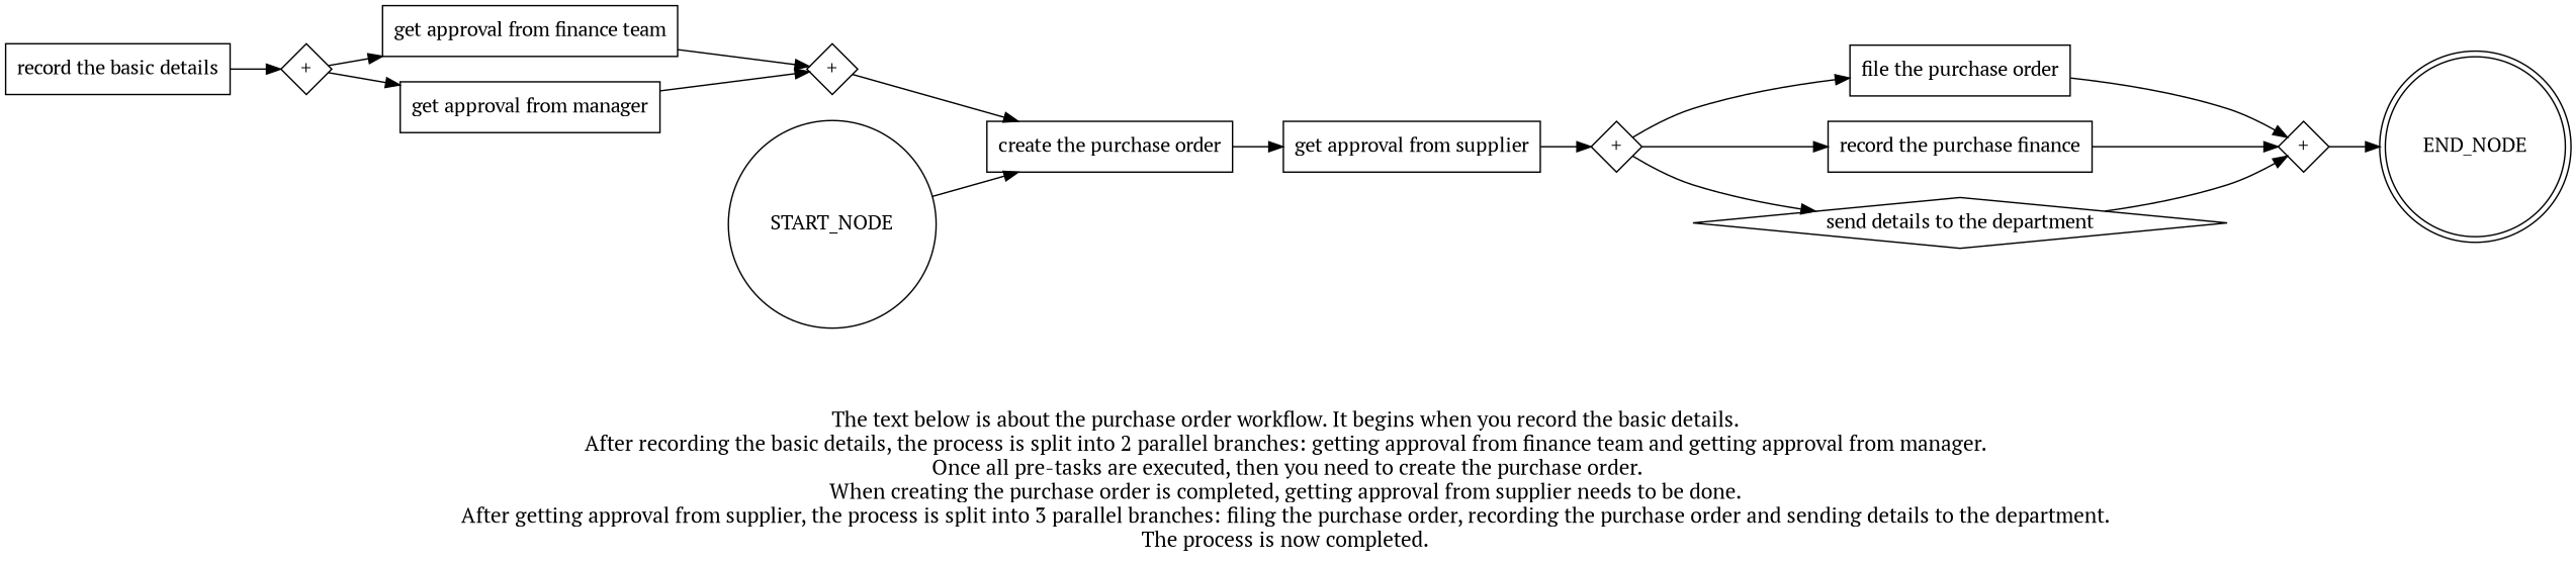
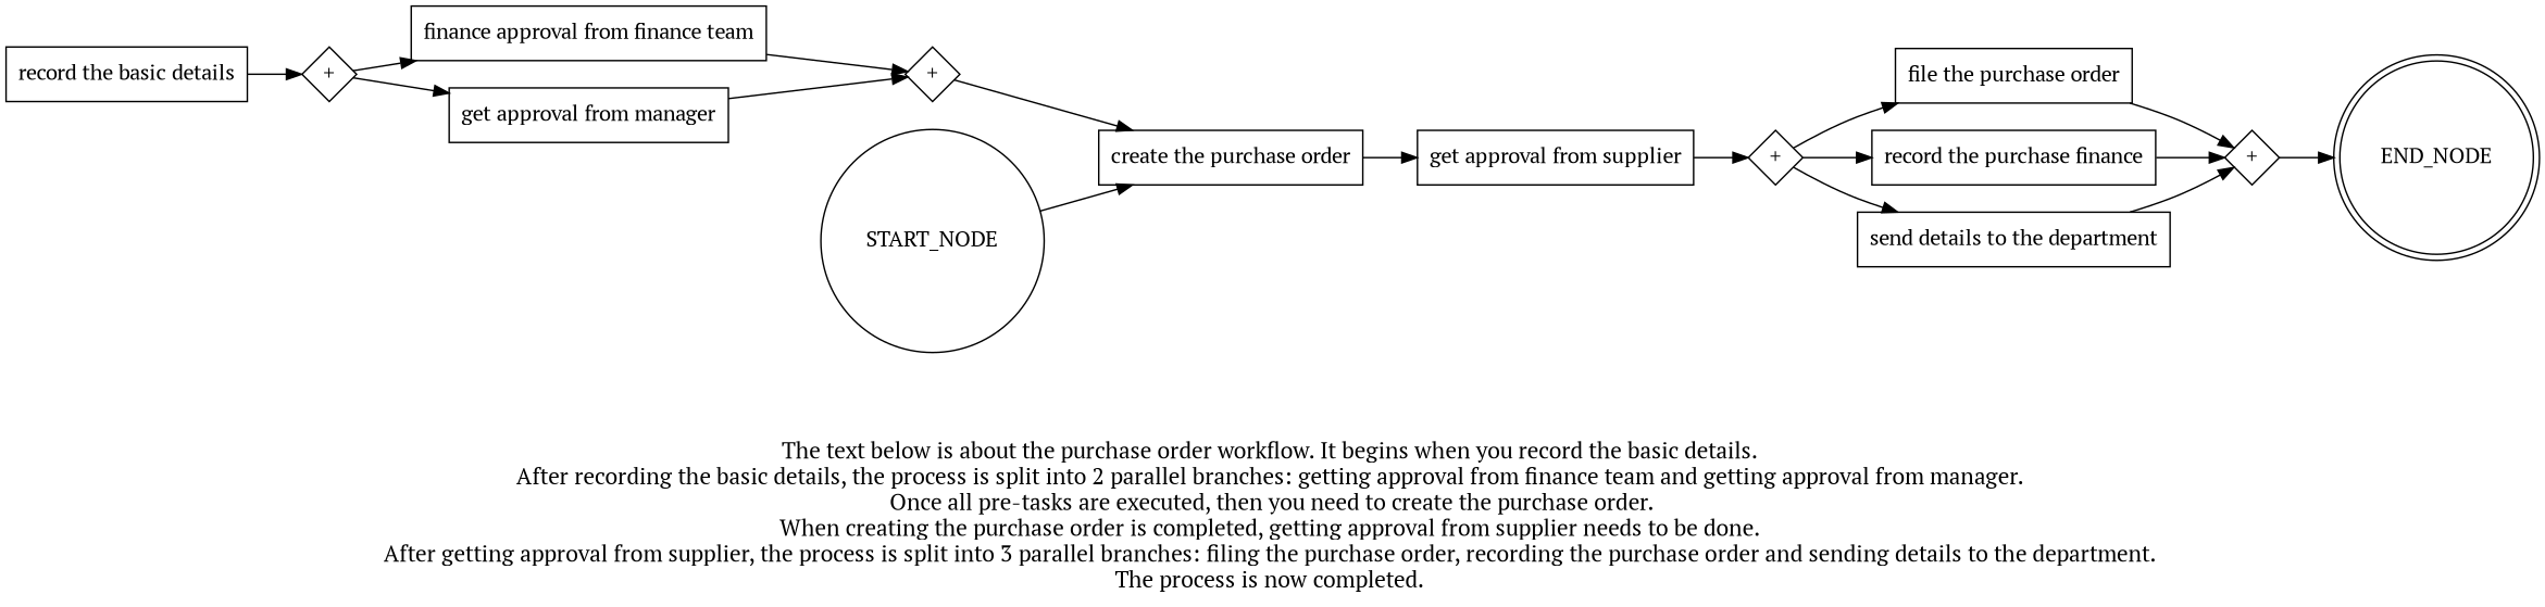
  digraph {
    fontname="PT Serif"
    fontsize=15
    label="\n\n\nThe text below is about the purchase order workflow. It begins when you record the basic details. \nAfter recording the basic details, the process is split into 2 parallel branches: getting approval from finance team and getting approval from manager. \nOnce all pre-tasks are executed, then you need to create the purchase order.\nWhen creating the purchase order is completed, getting approval from supplier needs to be done. \nAfter getting approval from supplier, the process is split into 3 parallel branches: filing the purchase order, recording the purchase order and sending details to the department. \nThe process is now completed. \n"
    rankdir=LR
    node [fontname="PT Serif" shape=box]
    edge [fontname="PT Serif"]
    "record the basic details"
    n2 [fixedsize=true label="+" shape=diamond width=0.5]
-   "get approval from finance team"
+   "get approval from finance team" [label="finance approval from finance team"]
    "get approval from manager"
    n5 [fixedsize=true label="+" shape=diamond width=0.5]
    "create the purchase order"
    "get approval from supplier"
    n8 [fixedsize=true label="+" shape=diamond width=0.5]
    "file the purchase order"
    n10 [label="record the purchase finance"]
-   "send details to the department" [shape=diamond]
+   "send details to the department"
    n12 [fixedsize=true label="+" shape=diamond width=0.5]
    END_NODE [shape=doublecircle width=0.2]
    START_NODE [shape=circle width=0.3]
    subgraph sub_1 {
      "record the basic details"
      n2
      "get approval from finance team"
      "get approval from manager"
      n5
      "create the purchase order"
      "get approval from supplier"
      n8
      "file the purchase order"
      n10
      "send details to the department"
      n12
    }
    "record the basic details" -> n2
    n2 -> "get approval from finance team"
    n2 -> "get approval from manager"
    "get approval from finance team" -> n5
    "get approval from manager" -> n5
    n5 -> "create the purchase order"
    "create the purchase order" -> "get approval from supplier"
    "get approval from supplier" -> n8
    n8 -> "file the purchase order"
    n8 -> n10
    n8 -> "send details to the department"
    "file the purchase order" -> n12
    n10 -> n12
    "send details to the department" -> n12
    n12 -> END_NODE
    START_NODE -> "create the purchase order"
  }
